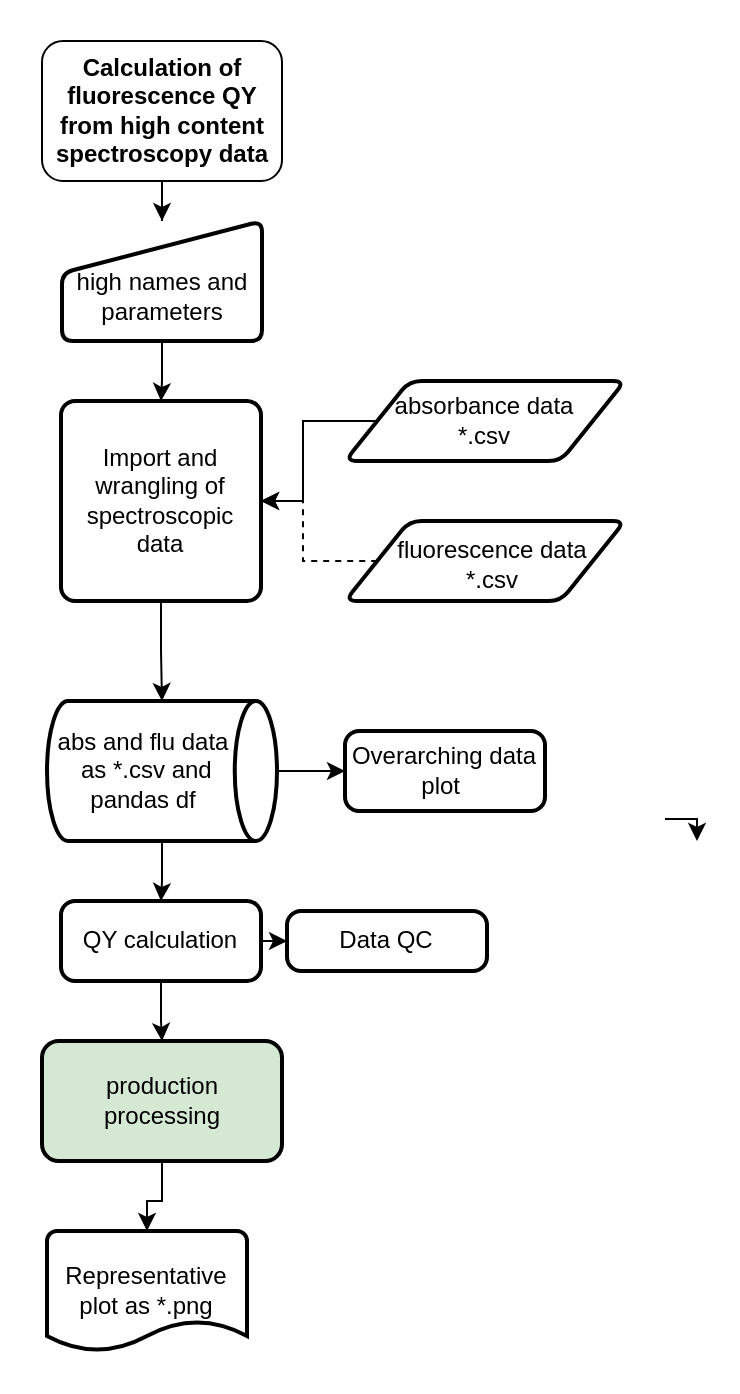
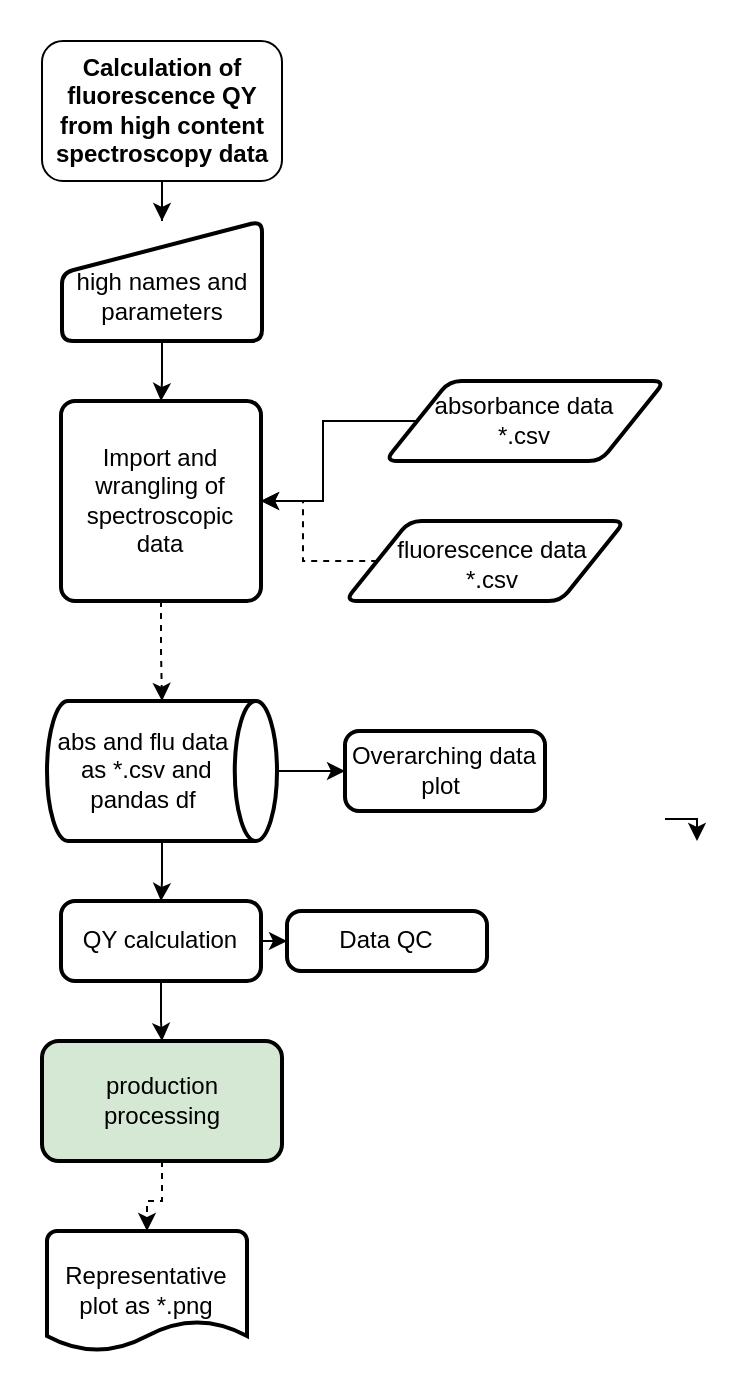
  <mxCell id="0" />
  <mxCell id="1" parent="0" />
  <mxCell id="2" value="" style="edgeStyle=orthogonalEdgeStyle;rounded=0;orthogonalLoop=1;jettySize=auto;html=1;" edge="1" parent="1" source="3" target="19"><mxGeometry relative="1" as="geometry" /></mxCell>
  <mxCell id="3" value="Calculation of fluorescence QY from high content spectroscopy data" style="rounded=1;whiteSpace=wrap;html=1;fontSize=12;glass=0;strokeWidth=1;shadow=0;fontStyle=1" parent="1" vertex="1"><mxGeometry x="20.5" y="20" width="120" height="70" as="geometry" /></mxCell>
- <mxCell id="4" value="" style="edgeStyle=orthogonalEdgeStyle;rounded=0;orthogonalLoop=1;jettySize=auto;html=1;" edge="1" parent="1" source="5" target="12"><mxGeometry relative="1" as="geometry" /></mxCell>
+ <mxCell id="4" value="" style="edgeStyle=orthogonalEdgeStyle;rounded=0;orthogonalLoop=1;jettySize=auto;html=1;dashed=1;" edge="1" parent="1" source="5" target="12"><mxGeometry relative="1" as="geometry" /></mxCell>
  <mxCell id="5" value="Import and wrangling of spectroscopic data" style="rounded=1;whiteSpace=wrap;html=1;absoluteArcSize=1;arcSize=14;strokeWidth=2;" vertex="1" parent="1"><mxGeometry x="30" y="200" width="100" height="100" as="geometry" /></mxCell>
  <mxCell id="6" value="" style="edgeStyle=orthogonalEdgeStyle;rounded=0;orthogonalLoop=1;jettySize=auto;html=1;" edge="1" parent="1" source="7" target="5"><mxGeometry relative="1" as="geometry" /></mxCell>
- <mxCell id="7" value="absorbance data&lt;br&gt;*.csv" style="shape=parallelogram;html=1;strokeWidth=2;perimeter=parallelogramPerimeter;whiteSpace=wrap;rounded=1;arcSize=12;size=0.23;" vertex="1" parent="1"><mxGeometry x="172" y="190" width="140" height="40" as="geometry" /></mxCell>
+ <mxCell id="7" value="absorbance data&lt;br&gt;*.csv" style="shape=parallelogram;html=1;strokeWidth=2;perimeter=parallelogramPerimeter;whiteSpace=wrap;rounded=1;arcSize=12;size=0.23;" vertex="1" parent="1"><mxGeometry x="192" y="190" width="140" height="40" as="geometry" /></mxCell>
  <mxCell id="8" value="" style="edgeStyle=orthogonalEdgeStyle;rounded=0;orthogonalLoop=1;jettySize=auto;html=1;dashed=1;" edge="1" parent="1" source="9" target="5"><mxGeometry relative="1" as="geometry" /></mxCell>
  <mxCell id="9" value="fluorescence data&lt;br&gt;*.csv" style="shape=parallelogram;html=1;strokeWidth=2;perimeter=parallelogramPerimeter;whiteSpace=wrap;rounded=1;arcSize=12;size=0.23;spacingTop=4;spacingLeft=8;" vertex="1" parent="1"><mxGeometry x="172" y="260" width="140" height="40" as="geometry" /></mxCell>
  <mxCell id="10" value="" style="edgeStyle=orthogonalEdgeStyle;rounded=0;orthogonalLoop=1;jettySize=auto;html=1;" edge="1" parent="1" source="12" target="14"><mxGeometry relative="1" as="geometry" /></mxCell>
  <mxCell id="11" value="" style="edgeStyle=orthogonalEdgeStyle;rounded=0;orthogonalLoop=1;jettySize=auto;html=1;" edge="1" parent="1" source="12" target="17"><mxGeometry relative="1" as="geometry" /></mxCell>
  <mxCell id="12" value="abs and flu data&lt;br&gt;&amp;nbsp;as *.csv and &lt;br&gt;pandas df" style="strokeWidth=2;html=1;shape=mxgraph.flowchart.direct_data;whiteSpace=wrap;spacingRight=-4;spacingLeft=-22;" vertex="1" parent="1"><mxGeometry x="23" y="350" width="115" height="70" as="geometry" /></mxCell>
  <mxCell id="13" style="edgeStyle=orthogonalEdgeStyle;rounded=0;orthogonalLoop=1;jettySize=auto;html=1;exitX=0;exitY=0;exitDx=60;exitDy=49;exitPerimeter=0;" edge="1" parent="1"><mxGeometry relative="1" as="geometry"><mxPoint x="348" y="420" as="targetPoint" /><mxPoint x="332" y="409" as="sourcePoint" /></mxGeometry></mxCell>
  <mxCell id="14" value="Overarching data plot&amp;nbsp;" style="rounded=1;whiteSpace=wrap;html=1;absoluteArcSize=1;arcSize=14;strokeWidth=2;" vertex="1" parent="1"><mxGeometry x="172" y="365" width="100" height="40" as="geometry" /></mxCell>
  <mxCell id="15" value="" style="edgeStyle=orthogonalEdgeStyle;rounded=0;orthogonalLoop=1;jettySize=auto;html=1;" edge="1" parent="1" source="17" target="20"><mxGeometry relative="1" as="geometry" /></mxCell>
  <mxCell id="16" value="" style="edgeStyle=orthogonalEdgeStyle;rounded=0;orthogonalLoop=1;jettySize=auto;html=1;" edge="1" parent="1" source="17" target="22"><mxGeometry relative="1" as="geometry" /></mxCell>
  <mxCell id="17" value="QY calculation" style="rounded=1;whiteSpace=wrap;html=1;absoluteArcSize=1;arcSize=14;strokeWidth=2;" vertex="1" parent="1"><mxGeometry x="30" y="450" width="100" height="40" as="geometry" /></mxCell>
  <mxCell id="18" value="" style="edgeStyle=orthogonalEdgeStyle;rounded=0;orthogonalLoop=1;jettySize=auto;html=1;" edge="1" parent="1" source="19" target="5"><mxGeometry relative="1" as="geometry" /></mxCell>
  <mxCell id="19" value="high names and parameters" style="html=1;strokeWidth=2;shape=manualInput;whiteSpace=wrap;rounded=1;size=26;arcSize=11;spacingTop=16;" vertex="1" parent="1"><mxGeometry x="30.5" y="110" width="100" height="60" as="geometry" /></mxCell>
  <mxCell id="20" value="Data QC" style="rounded=1;whiteSpace=wrap;html=1;absoluteArcSize=1;arcSize=14;strokeWidth=2;" vertex="1" parent="1"><mxGeometry x="143" y="455" width="100" height="30" as="geometry" /></mxCell>
- <mxCell id="21" value="" style="edgeStyle=orthogonalEdgeStyle;rounded=0;orthogonalLoop=1;jettySize=auto;html=1;" edge="1" parent="1" source="22" target="23"><mxGeometry relative="1" as="geometry" /></mxCell>
+ <mxCell id="21" value="" style="edgeStyle=orthogonalEdgeStyle;rounded=0;orthogonalLoop=1;jettySize=auto;html=1;dashed=1;" edge="1" parent="1" source="22" target="23"><mxGeometry relative="1" as="geometry" /></mxCell>
  <mxCell id="22" value="production &lt;br&gt;processing" style="whiteSpace=wrap;html=1;rounded=1;arcSize=14;strokeWidth=2;fillColor=#d5e8d4;" vertex="1" parent="1"><mxGeometry x="20.5" y="520" width="120" height="60" as="geometry" /></mxCell>
  <mxCell id="23" value="Representative plot as *.png" style="strokeWidth=2;html=1;shape=mxgraph.flowchart.document2;whiteSpace=wrap;size=0.25;" vertex="1" parent="1"><mxGeometry x="23" y="615" width="100" height="60" as="geometry" /></mxCell>
